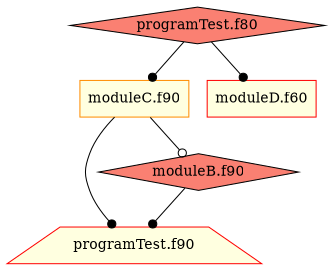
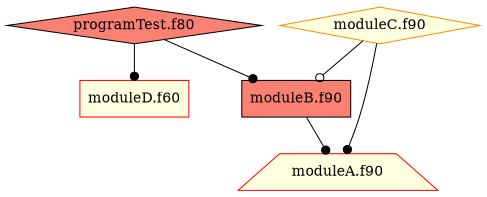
  digraph {
    node [color=black fillcolor=lightyellow shape=diamond style=filled]
    edge [arrowhead=dot]
    n1 [fillcolor=salmon label="programTest.f80"]
-   "moduleC.f90" [color=darkorange shape=box]
+   "moduleC.f90" [color=darkorange]
    n3 [color=red label="moduleD.f60" shape=box]
-   "moduleA.f90" [color=red shape=trapezium label="programTest.f90"]
-   "moduleB.f90" [fillcolor=salmon]
-   n1 -> "moduleC.f90"
+   "moduleA.f90" [color=red shape=trapezium]
+   "moduleB.f90" [fillcolor=salmon shape=box]
+   n1 -> "moduleB.f90"
    n1 -> n3
    "moduleC.f90" -> "moduleA.f90"
    "moduleC.f90" -> "moduleB.f90" [arrowhead=odot]
    "moduleB.f90" -> "moduleA.f90"
  }
